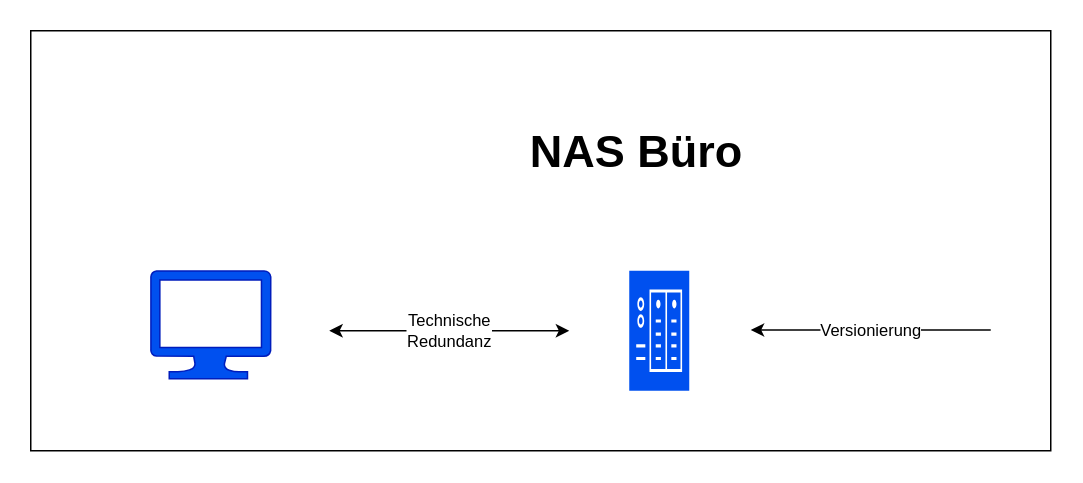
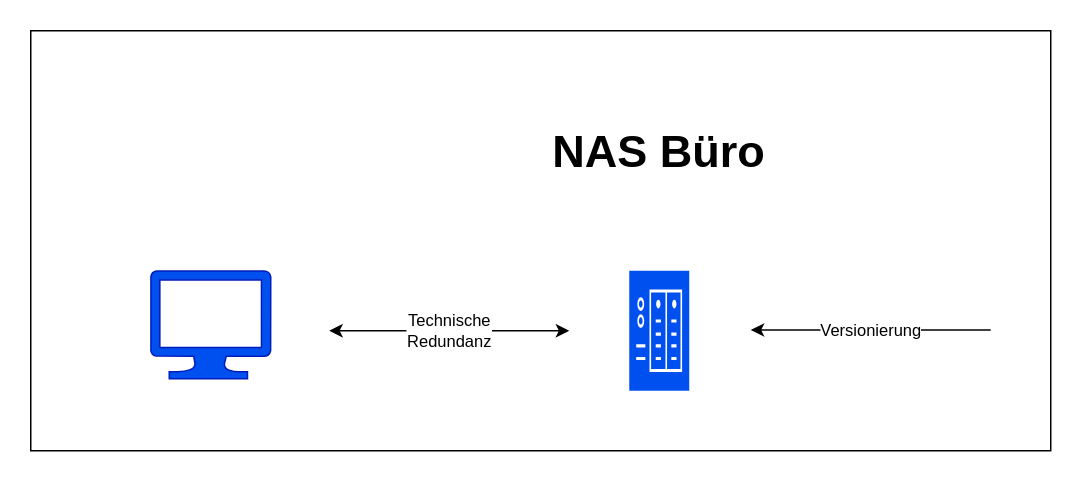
  <mxCell id="0" />
  <mxCell id="1" parent="0" />
  <mxCell id="2" value="" style="sketch=0;aspect=fixed;pointerEvents=1;shadow=0;dashed=0;html=1;strokeColor=#001DBC;labelPosition=center;verticalLabelPosition=bottom;verticalAlign=top;align=center;fillColor=#0050ef;shape=mxgraph.azure.computer;fontColor=#ffffff;" parent="1" vertex="1"><mxGeometry y="180" width="80" height="72" as="geometry" x="100" /></mxCell>
  <mxCell id="3" value="" style="sketch=0;pointerEvents=1;shadow=0;dashed=0;html=1;strokeColor=#001DBC;fillColor=#0050ef;labelPosition=center;verticalLabelPosition=bottom;verticalAlign=top;align=center;outlineConnect=0;shape=mxgraph.veeam2.nas;fontColor=#ffffff;" parent="1" vertex="1"><mxGeometry x="419" y="180" width="40" height="80" as="geometry" /></mxCell>
  <mxCell id="4" value="Technische&lt;br&gt;Redundanz" style="endArrow=classic;startArrow=classic;html=1;" parent="1" edge="1"><mxGeometry width="50" height="50" relative="1" as="geometry"><mxPoint x="219" y="220" as="sourcePoint" /><mxPoint x="379" y="220" as="targetPoint" /></mxGeometry></mxCell>
  <mxCell id="5" value="" style="rounded=0;whiteSpace=wrap;html=1;fillColor=none;" parent="1" vertex="1"><mxGeometry x="20" y="20" width="680" height="280" as="geometry" /></mxCell>
- <mxCell id="6" value="NAS Büro" style="text;html=1;align=center;verticalAlign=middle;whiteSpace=wrap;rounded=0;fontSize=30;fontStyle=1" parent="1" vertex="1"><mxGeometry x="344" y="60" width="160" height="80" as="geometry" /></mxCell>
+ <mxCell id="6" value="NAS Büro" style="text;html=1;align=center;verticalAlign=middle;whiteSpace=wrap;rounded=0;fontSize=30;fontStyle=1" parent="1" vertex="1"><mxGeometry x="359" y="60" width="160" height="80" as="geometry" /></mxCell>
  <mxCell id="7" value="Versionierung" style="endArrow=none;startArrow=classic;html=1;endFill=0;" parent="1" edge="1"><mxGeometry width="50" height="50" relative="1" as="geometry"><mxPoint x="500" y="219.5" as="sourcePoint" /><mxPoint x="660" y="219.5" as="targetPoint" /></mxGeometry></mxCell>
